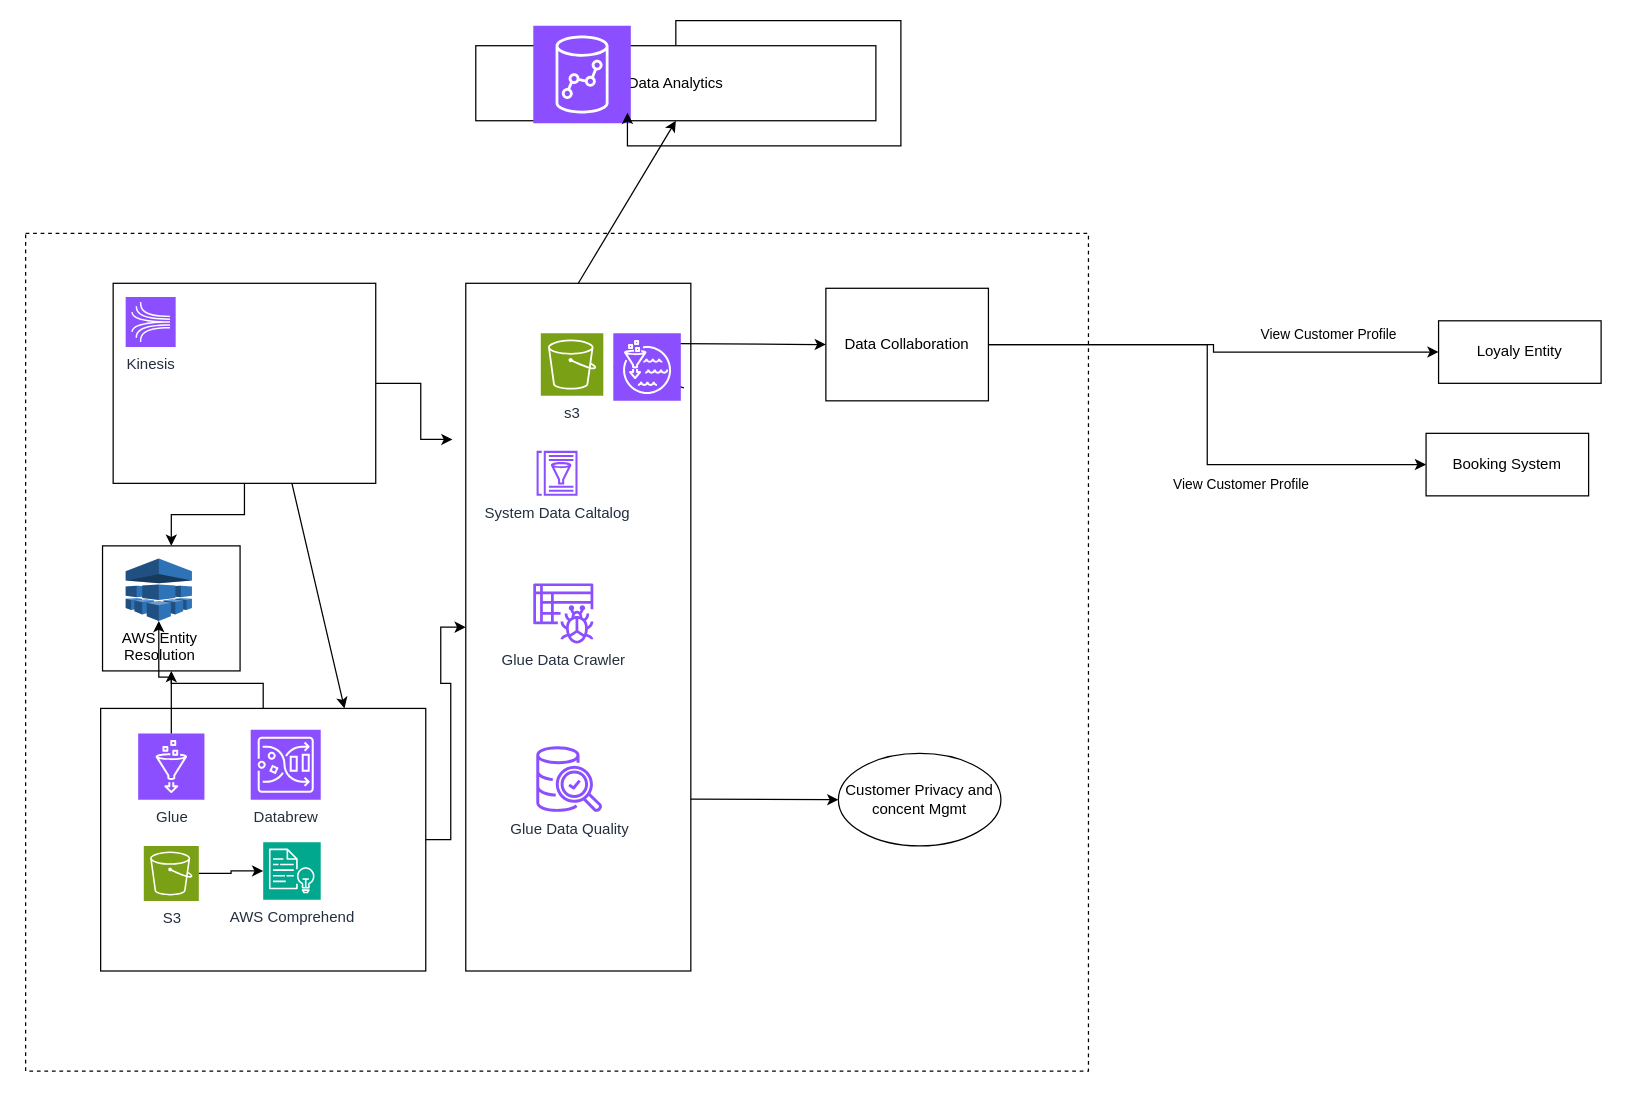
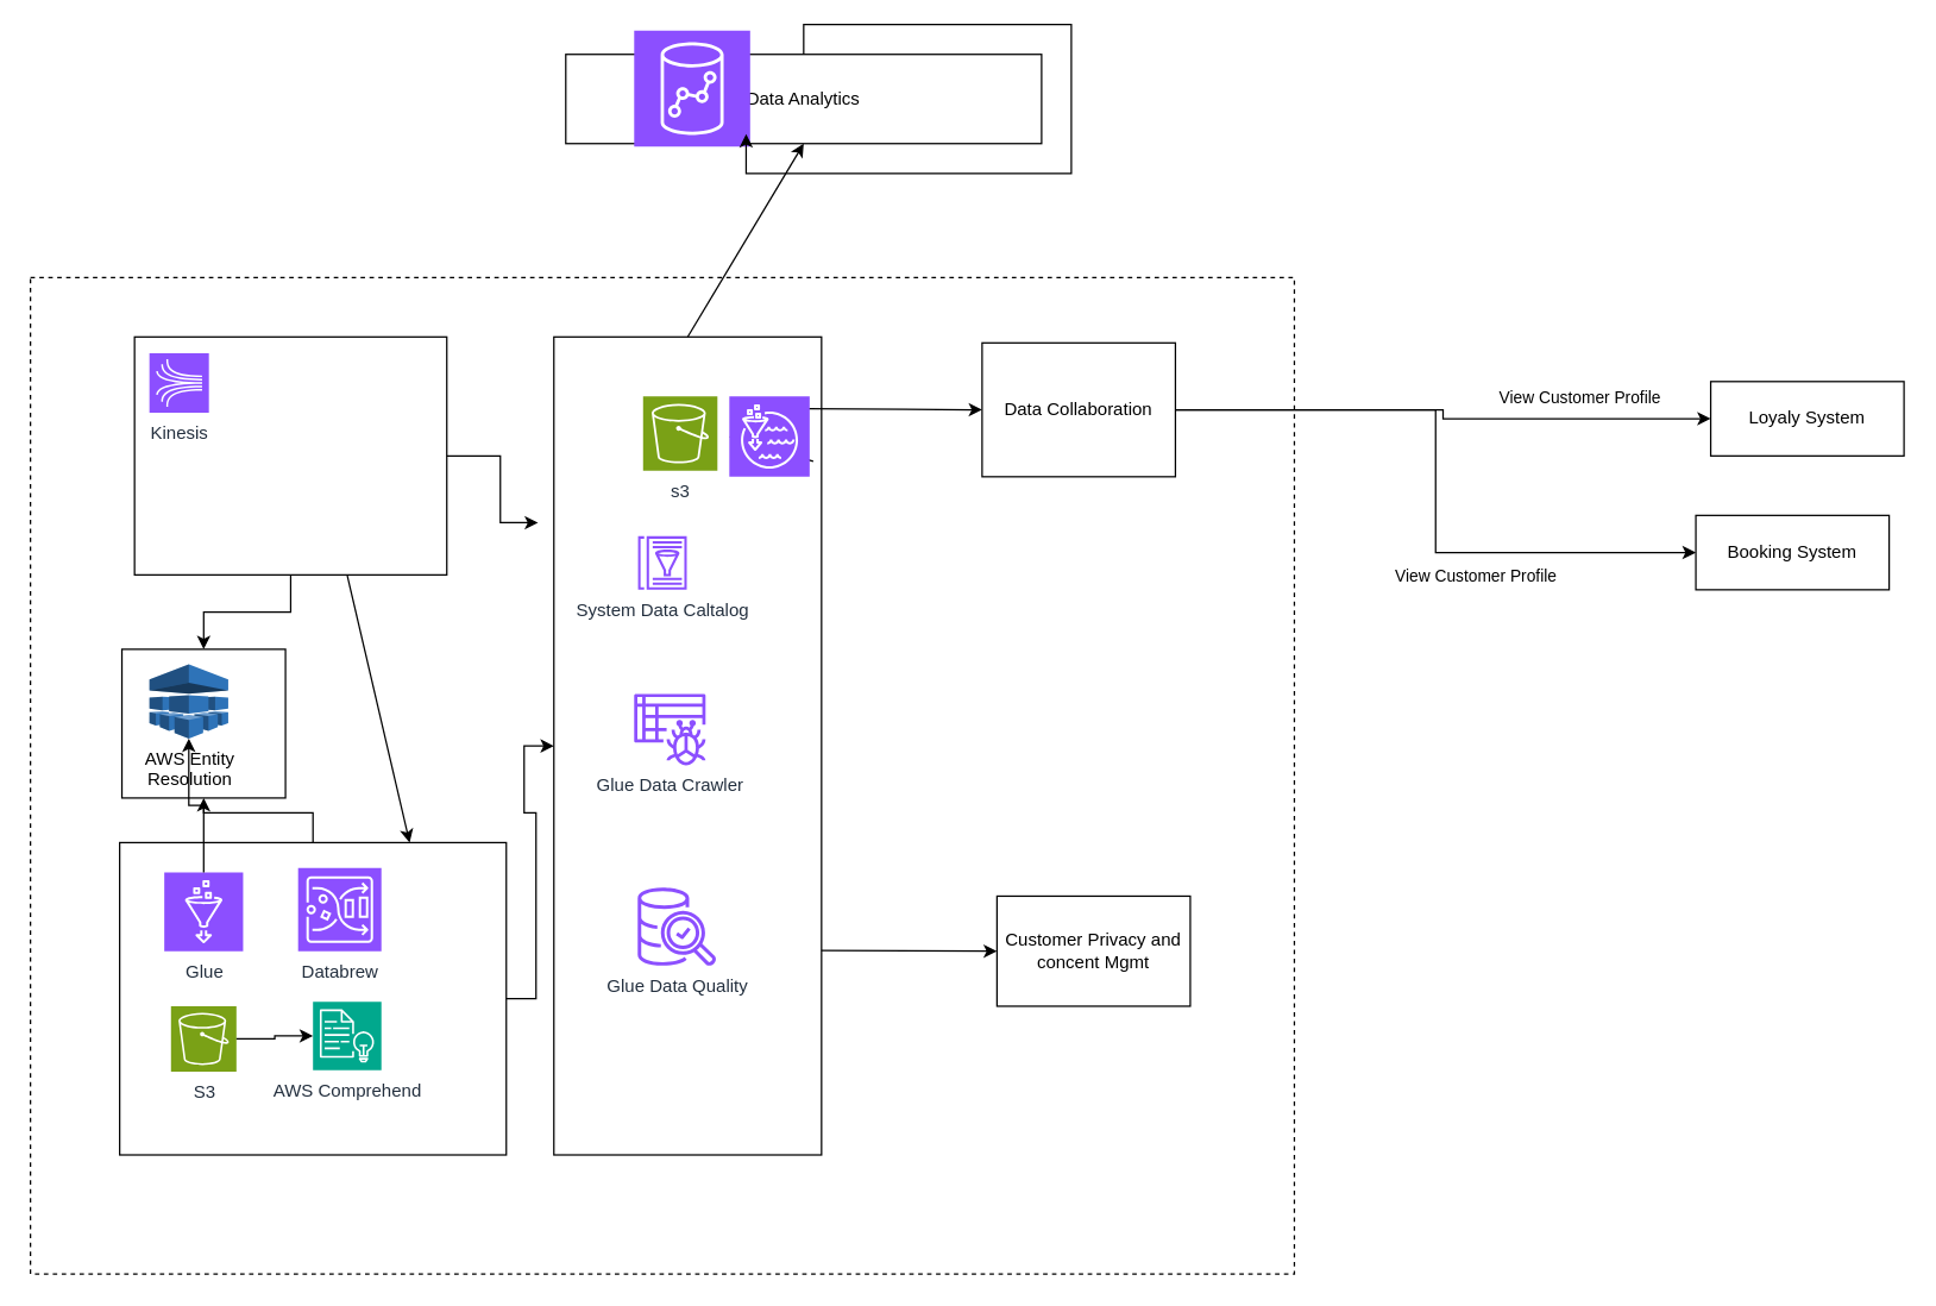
  <mxCell id="0" />
  <mxCell id="1" parent="0" />
  <mxCell id="2" value="" style="rounded=0;whiteSpace=wrap;html=1;fillColor=none;dashed=1;" parent="1" vertex="1"><mxGeometry x="20" y="186" width="850" height="670" as="geometry" /></mxCell>
  <mxCell id="3" style="edgeStyle=orthogonalEdgeStyle;rounded=0;orthogonalLoop=1;jettySize=auto;html=1;entryX=0.5;entryY=1;entryDx=0;entryDy=0;" edge="1" parent="1" source="4" target="27"><mxGeometry relative="1" as="geometry" /></mxCell>
  <mxCell id="4" value="" style="rounded=0;whiteSpace=wrap;html=1;fillColor=none;fontColor=#ffffff;strokeColor=#000000;" vertex="1" parent="1"><mxGeometry x="80" y="566" width="260" height="210" as="geometry" /></mxCell>
  <mxCell id="5" style="edgeStyle=orthogonalEdgeStyle;rounded=0;orthogonalLoop=1;jettySize=auto;html=1;" edge="1" parent="1" source="6" target="27"><mxGeometry relative="1" as="geometry" /></mxCell>
  <mxCell id="6" value="" style="rounded=0;whiteSpace=wrap;html=1;fillColor=none;fontColor=#ffffff;strokeColor=#000000;" parent="1" vertex="1"><mxGeometry x="90" y="226" width="210" height="160" as="geometry" /></mxCell>
  <mxCell id="7" value="" style="rounded=0;whiteSpace=wrap;html=1;fillColor=none;fontColor=#ffffff;strokeColor=#000000;" parent="1" vertex="1"><mxGeometry x="372" y="226" width="180" height="550" as="geometry" /></mxCell>
  <mxCell id="8" value="&lt;font color=&quot;#000000&quot;&gt;Data Analytics&lt;/font&gt;" style="rounded=0;whiteSpace=wrap;html=1;fillColor=none;fontColor=#ffffff;strokeColor=#000000;" parent="1" vertex="1"><mxGeometry x="380.01" y="36" width="319.99" height="60" as="geometry" /></mxCell>
  <mxCell id="9" style="edgeStyle=orthogonalEdgeStyle;rounded=0;orthogonalLoop=1;jettySize=auto;html=1;entryX=0;entryY=0.5;entryDx=0;entryDy=0;" parent="1" source="11" target="20" edge="1"><mxGeometry relative="1" as="geometry" /></mxCell>
  <mxCell id="10" value="View Customer Profile" style="edgeLabel;html=1;align=center;verticalAlign=middle;resizable=0;points=[];" parent="9" vertex="1" connectable="0"><mxGeometry x="0.423" y="1" relative="1" as="geometry"><mxPoint x="-20" y="16" as="offset" /></mxGeometry></mxCell>
  <mxCell id="11" value="&lt;font color=&quot;#000000&quot;&gt;Data Collaboration&lt;/font&gt;" style="rounded=0;whiteSpace=wrap;html=1;fillColor=none;fontColor=#ffffff;strokeColor=#000000;" parent="1" vertex="1"><mxGeometry x="660" y="230" width="130" height="90" as="geometry" /></mxCell>
- <mxCell id="12" value="&lt;font color=&quot;#000000&quot;&gt;Customer Privacy and concent Mgmt&lt;/font&gt;" style="ellipse;whiteSpace=wrap;html=1;fillColor=none;fontColor=#ffffff;strokeColor=#000000;" parent="1" vertex="1"><mxGeometry x="670" y="602" width="130" height="74" as="geometry" /></mxCell>
+ <mxCell id="12" value="&lt;font color=&quot;#000000&quot;&gt;Customer Privacy and concent Mgmt&lt;/font&gt;" style="rounded=0;whiteSpace=wrap;html=1;fillColor=none;fontColor=#ffffff;strokeColor=#000000;" parent="1" vertex="1"><mxGeometry x="670" y="602" width="130" height="74" as="geometry" /></mxCell>
  <mxCell id="13" value="" style="endArrow=classic;html=1;rounded=0;exitX=0.969;exitY=0.152;exitDx=0;exitDy=0;exitPerimeter=0;entryX=0;entryY=0.5;entryDx=0;entryDy=0;" parent="1" source="38" target="11" edge="1"><mxGeometry width="50" height="50" relative="1" as="geometry"><mxPoint x="1030" y="326" as="sourcePoint" /><mxPoint x="1080" y="276" as="targetPoint" /></mxGeometry></mxCell>
  <mxCell id="14" style="edgeStyle=orthogonalEdgeStyle;rounded=0;orthogonalLoop=1;jettySize=auto;html=1;exitX=0.5;exitY=1;exitDx=0;exitDy=0;" parent="1" source="11" target="11" edge="1"><mxGeometry relative="1" as="geometry" /></mxCell>
  <mxCell id="15" value="" style="endArrow=classic;html=1;rounded=0;exitX=1;exitY=0.75;exitDx=0;exitDy=0;entryX=0;entryY=0.5;entryDx=0;entryDy=0;" parent="1" source="7" target="12" edge="1"><mxGeometry width="50" height="50" relative="1" as="geometry"><mxPoint x="1090" y="456" as="sourcePoint" /><mxPoint x="1140" y="406" as="targetPoint" /></mxGeometry></mxCell>
  <mxCell id="16" value="" style="endArrow=classic;html=1;rounded=0;exitX=0.5;exitY=0;exitDx=0;exitDy=0;entryX=0.5;entryY=1;entryDx=0;entryDy=0;" parent="1" source="7" target="8" edge="1"><mxGeometry width="50" height="50" relative="1" as="geometry"><mxPoint x="960" y="166" as="sourcePoint" /><mxPoint x="1010" y="116" as="targetPoint" /></mxGeometry></mxCell>
- <mxCell id="17" value="&lt;font color=&quot;#000000&quot;&gt;Loyaly Entity&lt;/font&gt;" style="rounded=0;whiteSpace=wrap;html=1;fillColor=none;fontColor=#ffffff;strokeColor=#000000;" parent="1" vertex="1"><mxGeometry x="1150" y="256" width="130" height="50" as="geometry" /></mxCell>
+ <mxCell id="17" value="&lt;font color=&quot;#000000&quot;&gt;Loyaly System&lt;/font&gt;" style="rounded=0;whiteSpace=wrap;html=1;fillColor=none;fontColor=#ffffff;strokeColor=#000000;" parent="1" vertex="1"><mxGeometry x="1150" y="256" width="130" height="50" as="geometry" /></mxCell>
  <mxCell id="18" value="" style="endArrow=classic;html=1;rounded=0;entryX=0;entryY=0.5;entryDx=0;entryDy=0;edgeStyle=orthogonalEdgeStyle;" parent="1" source="11" target="17" edge="1"><mxGeometry width="50" height="50" relative="1" as="geometry"><mxPoint x="1040" y="456" as="sourcePoint" /><mxPoint x="1090" y="406" as="targetPoint" /></mxGeometry></mxCell>
  <mxCell id="19" value="View Customer Profile" style="edgeLabel;html=1;align=center;verticalAlign=middle;resizable=0;points=[];" parent="18" vertex="1" connectable="0"><mxGeometry x="0.668" y="-3" relative="1" as="geometry"><mxPoint x="-28" y="-18" as="offset" /></mxGeometry></mxCell>
  <mxCell id="20" value="&lt;font color=&quot;#000000&quot;&gt;Booking System&lt;/font&gt;" style="rounded=0;whiteSpace=wrap;html=1;fillColor=none;fontColor=#ffffff;strokeColor=#000000;" parent="1" vertex="1"><mxGeometry x="1140" y="346" width="130" height="50" as="geometry" /></mxCell>
  <mxCell id="21" value="S3" style="sketch=0;points=[[0,0,0],[0.25,0,0],[0.5,0,0],[0.75,0,0],[1,0,0],[0,1,0],[0.25,1,0],[0.5,1,0],[0.75,1,0],[1,1,0],[0,0.25,0],[0,0.5,0],[0,0.75,0],[1,0.25,0],[1,0.5,0],[1,0.75,0]];outlineConnect=0;fontColor=#232F3E;fillColor=#7AA116;strokeColor=#ffffff;dashed=0;verticalLabelPosition=bottom;verticalAlign=top;align=center;html=1;fontSize=12;fontStyle=0;aspect=fixed;shape=mxgraph.aws4.resourceIcon;resIcon=mxgraph.aws4.s3;" vertex="1" parent="1"><mxGeometry x="114.5" y="676" width="44" height="44" as="geometry" /></mxCell>
  <mxCell id="22" value="Kinesis" style="sketch=0;points=[[0,0,0],[0.25,0,0],[0.5,0,0],[0.75,0,0],[1,0,0],[0,1,0],[0.25,1,0],[0.5,1,0],[0.75,1,0],[1,1,0],[0,0.25,0],[0,0.5,0],[0,0.75,0],[1,0.25,0],[1,0.5,0],[1,0.75,0]];outlineConnect=0;fontColor=#232F3E;fillColor=#8C4FFF;strokeColor=#ffffff;dashed=0;verticalLabelPosition=bottom;verticalAlign=top;align=center;html=1;fontSize=12;fontStyle=0;aspect=fixed;shape=mxgraph.aws4.resourceIcon;resIcon=mxgraph.aws4.kinesis;" vertex="1" parent="1"><mxGeometry x="100" y="237" width="40" height="40" as="geometry" /></mxCell>
  <mxCell id="23" value="&lt;div&gt;AWS Entity&lt;/div&gt;&lt;div&gt;Resolution&lt;/div&gt;" style="outlineConnect=0;dashed=0;verticalLabelPosition=bottom;verticalAlign=top;align=center;html=1;shape=mxgraph.aws3.machine_learning;fillColor=#2E73B8;gradientColor=none;" vertex="1" parent="1"><mxGeometry x="100" y="446" width="53" height="50" as="geometry" /></mxCell>
  <mxCell id="24" value="AWS Comprehend" style="sketch=0;points=[[0,0,0],[0.25,0,0],[0.5,0,0],[0.75,0,0],[1,0,0],[0,1,0],[0.25,1,0],[0.5,1,0],[0.75,1,0],[1,1,0],[0,0.25,0],[0,0.5,0],[0,0.75,0],[1,0.25,0],[1,0.5,0],[1,0.75,0]];outlineConnect=0;fontColor=#232F3E;fillColor=#01A88D;strokeColor=#ffffff;dashed=0;verticalLabelPosition=bottom;verticalAlign=top;align=center;html=1;fontSize=12;fontStyle=0;aspect=fixed;shape=mxgraph.aws4.resourceIcon;resIcon=mxgraph.aws4.comprehend;" vertex="1" parent="1"><mxGeometry x="210" y="673" width="46" height="46" as="geometry" /></mxCell>
  <mxCell id="25" value="Glue" style="sketch=0;points=[[0,0,0],[0.25,0,0],[0.5,0,0],[0.75,0,0],[1,0,0],[0,1,0],[0.25,1,0],[0.5,1,0],[0.75,1,0],[1,1,0],[0,0.25,0],[0,0.5,0],[0,0.75,0],[1,0.25,0],[1,0.5,0],[1,0.75,0]];outlineConnect=0;fontColor=#232F3E;fillColor=#8C4FFF;strokeColor=#ffffff;dashed=0;verticalLabelPosition=bottom;verticalAlign=top;align=center;html=1;fontSize=12;fontStyle=0;aspect=fixed;shape=mxgraph.aws4.resourceIcon;resIcon=mxgraph.aws4.glue;" vertex="1" parent="1"><mxGeometry x="110" y="586" width="53" height="53" as="geometry" /></mxCell>
  <mxCell id="26" value="Databrew" style="sketch=0;points=[[0,0,0],[0.25,0,0],[0.5,0,0],[0.75,0,0],[1,0,0],[0,1,0],[0.25,1,0],[0.5,1,0],[0.75,1,0],[1,1,0],[0,0.25,0],[0,0.5,0],[0,0.75,0],[1,0.25,0],[1,0.5,0],[1,0.75,0]];outlineConnect=0;fontColor=#232F3E;fillColor=#8C4FFF;strokeColor=#ffffff;dashed=0;verticalLabelPosition=bottom;verticalAlign=top;align=center;html=1;fontSize=12;fontStyle=0;aspect=fixed;shape=mxgraph.aws4.resourceIcon;resIcon=mxgraph.aws4.glue_databrew;" vertex="1" parent="1"><mxGeometry x="200" y="583" width="56" height="56" as="geometry" /></mxCell>
  <mxCell id="27" value="" style="rounded=0;whiteSpace=wrap;html=1;fillColor=none;fontColor=#ffffff;strokeColor=#000000;" vertex="1" parent="1"><mxGeometry x="81.5" y="436" width="110" height="100" as="geometry" /></mxCell>
  <mxCell id="28" value="s3" style="sketch=0;points=[[0,0,0],[0.25,0,0],[0.5,0,0],[0.75,0,0],[1,0,0],[0,1,0],[0.25,1,0],[0.5,1,0],[0.75,1,0],[1,1,0],[0,0.25,0],[0,0.5,0],[0,0.75,0],[1,0.25,0],[1,0.5,0],[1,0.75,0]];outlineConnect=0;fontColor=#232F3E;fillColor=#7AA116;strokeColor=#ffffff;dashed=0;verticalLabelPosition=bottom;verticalAlign=top;align=center;html=1;fontSize=12;fontStyle=0;aspect=fixed;shape=mxgraph.aws4.resourceIcon;resIcon=mxgraph.aws4.s3;" vertex="1" parent="1"><mxGeometry x="432" y="266" width="50" height="50" as="geometry" /></mxCell>
  <mxCell id="29" style="edgeStyle=orthogonalEdgeStyle;rounded=0;orthogonalLoop=1;jettySize=auto;html=1;entryX=0;entryY=0.5;entryDx=0;entryDy=0;entryPerimeter=0;" edge="1" parent="1" source="21" target="24"><mxGeometry relative="1" as="geometry" /></mxCell>
  <mxCell id="30" style="edgeStyle=orthogonalEdgeStyle;rounded=0;orthogonalLoop=1;jettySize=auto;html=1;" edge="1" parent="1" source="25" target="23"><mxGeometry relative="1" as="geometry" /></mxCell>
  <mxCell id="31" style="edgeStyle=orthogonalEdgeStyle;rounded=0;orthogonalLoop=1;jettySize=auto;html=1;entryX=-0.059;entryY=0.227;entryDx=0;entryDy=0;entryPerimeter=0;" edge="1" parent="1" source="6" target="7"><mxGeometry relative="1" as="geometry" /></mxCell>
  <mxCell id="32" style="edgeStyle=orthogonalEdgeStyle;rounded=0;orthogonalLoop=1;jettySize=auto;html=1;" edge="1" parent="1" source="4" target="7"><mxGeometry relative="1" as="geometry" /></mxCell>
  <mxCell id="33" value="" style="endArrow=classic;html=1;rounded=0;exitX=0.681;exitY=1.001;exitDx=0;exitDy=0;entryX=0.75;entryY=0;entryDx=0;entryDy=0;exitPerimeter=0;" edge="1" parent="1" source="6" target="4"><mxGeometry width="50" height="50" relative="1" as="geometry"><mxPoint x="570" y="356" as="sourcePoint" /><mxPoint x="620" y="306" as="targetPoint" /></mxGeometry></mxCell>
  <mxCell id="34" value="System Data Caltalog" style="sketch=0;outlineConnect=0;fontColor=#232F3E;gradientColor=none;fillColor=#8C4FFF;strokeColor=none;dashed=0;verticalLabelPosition=bottom;verticalAlign=top;align=center;html=1;fontSize=12;fontStyle=0;aspect=fixed;pointerEvents=1;shape=mxgraph.aws4.glue_data_catalog;" vertex="1" parent="1"><mxGeometry x="428.39" y="360" width="33.23" height="36" as="geometry" /></mxCell>
  <mxCell id="35" value="Glue Data Crawler" style="sketch=0;outlineConnect=0;fontColor=#232F3E;gradientColor=none;fillColor=#8C4FFF;strokeColor=none;dashed=0;verticalLabelPosition=bottom;verticalAlign=top;align=center;html=1;fontSize=12;fontStyle=0;aspect=fixed;pointerEvents=1;shape=mxgraph.aws4.glue_crawlers;" vertex="1" parent="1"><mxGeometry x="426" y="466" width="48" height="48" as="geometry" /></mxCell>
  <mxCell id="36" value="Glue Data Quality" style="sketch=0;outlineConnect=0;fontColor=#232F3E;gradientColor=none;fillColor=#8C4FFF;strokeColor=none;dashed=0;verticalLabelPosition=bottom;verticalAlign=top;align=center;html=1;fontSize=12;fontStyle=0;aspect=fixed;pointerEvents=1;shape=mxgraph.aws4.aws_glue_data_quality;" vertex="1" parent="1"><mxGeometry x="428.39" y="596" width="53" height="53" as="geometry" /></mxCell>
  <mxCell id="37" value="" style="endArrow=classic;html=1;rounded=0;exitX=0.969;exitY=0.152;exitDx=0;exitDy=0;exitPerimeter=0;entryX=0;entryY=0.5;entryDx=0;entryDy=0;" edge="1" parent="1" source="7" target="38"><mxGeometry width="50" height="50" relative="1" as="geometry"><mxPoint x="546" y="294" as="sourcePoint" /><mxPoint x="835" y="371" as="targetPoint" /></mxGeometry></mxCell>
  <mxCell id="38" value="" style="sketch=0;points=[[0,0,0],[0.25,0,0],[0.5,0,0],[0.75,0,0],[1,0,0],[0,1,0],[0.25,1,0],[0.5,1,0],[0.75,1,0],[1,1,0],[0,0.25,0],[0,0.5,0],[0,0.75,0],[1,0.25,0],[1,0.5,0],[1,0.75,0]];outlineConnect=0;fontColor=#232F3E;fillColor=#8C4FFF;strokeColor=#ffffff;dashed=0;verticalLabelPosition=bottom;verticalAlign=top;align=center;html=1;fontSize=12;fontStyle=0;aspect=fixed;shape=mxgraph.aws4.resourceIcon;resIcon=mxgraph.aws4.lake_formation;" vertex="1" parent="1"><mxGeometry x="490" y="266" width="54" height="54" as="geometry" /></mxCell>
  <mxCell id="39" value="" style="sketch=0;points=[[0,0,0],[0.25,0,0],[0.5,0,0],[0.75,0,0],[1,0,0],[0,1,0],[0.25,1,0],[0.5,1,0],[0.75,1,0],[1,1,0],[0,0.25,0],[0,0.5,0],[0,0.75,0],[1,0.25,0],[1,0.5,0],[1,0.75,0]];outlineConnect=0;fontColor=#232F3E;fillColor=#8C4FFF;strokeColor=#ffffff;dashed=0;verticalLabelPosition=bottom;verticalAlign=top;align=center;html=1;fontSize=12;fontStyle=0;aspect=fixed;shape=mxgraph.aws4.resourceIcon;resIcon=mxgraph.aws4.redshift;" vertex="1" parent="1"><mxGeometry x="426" y="20" width="78" height="78" as="geometry" /></mxCell>
  <mxCell id="40" style="edgeStyle=orthogonalEdgeStyle;rounded=0;orthogonalLoop=1;jettySize=auto;html=1;entryX=0.379;entryY=0.892;entryDx=0;entryDy=0;entryPerimeter=0;" edge="1" parent="1" source="8" target="8"><mxGeometry relative="1" as="geometry" /></mxCell>
